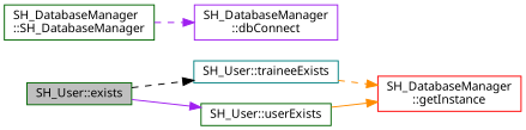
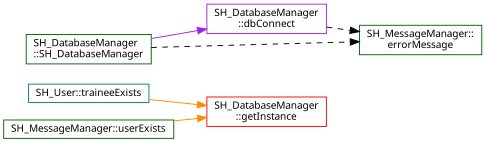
  digraph {
    rankdir=LR
    node [color=darkgreen fontname=Verdana fontsize=11 shape=record]
    edge [color=black fontname=Verdana fontsize=11 labelfontname=Verdana labelfontsize=11 style=dashed]
-   n1 [fillcolor=grey75 fontcolor=black height=0.2 label="SH_User::exists" style=filled width=0.4]
    n2 [color=teal height=0.2 label="SH_User::traineeExists" width=0.4]
-   n3 [height=0.2 label="SH_User::userExists" width=0.4]
+   n3 [height=0.2 label="SH_MessageManager::userExists" width=0.4]
    n4 [color=red height=0.2 label="SH_DatabaseManager\l::getInstance" width=0.4]
    n5 [height=0.2 label="SH_DatabaseManager\l::SH_DatabaseManager" width=0.4]
    n6 [color=purple height=0.2 label="SH_DatabaseManager\l::dbConnect" width=0.4]
-   n1 -> n2
-   n1 -> n3 [color=purple style=solid]
-   n2 -> n4 [color=darkorange]
+   n7 [height=0.2 label="SH_MessageManager::\lerrorMessage" width=0.4]
+   n2 -> n4 [color=darkorange style=solid]
    n3 -> n4 [color=darkorange style=solid]
-   n5 -> n6 [color=purple]
+   n5 -> n6 [color=purple style=solid]
+   n5 -> n7
+   n6 -> n7
  }
